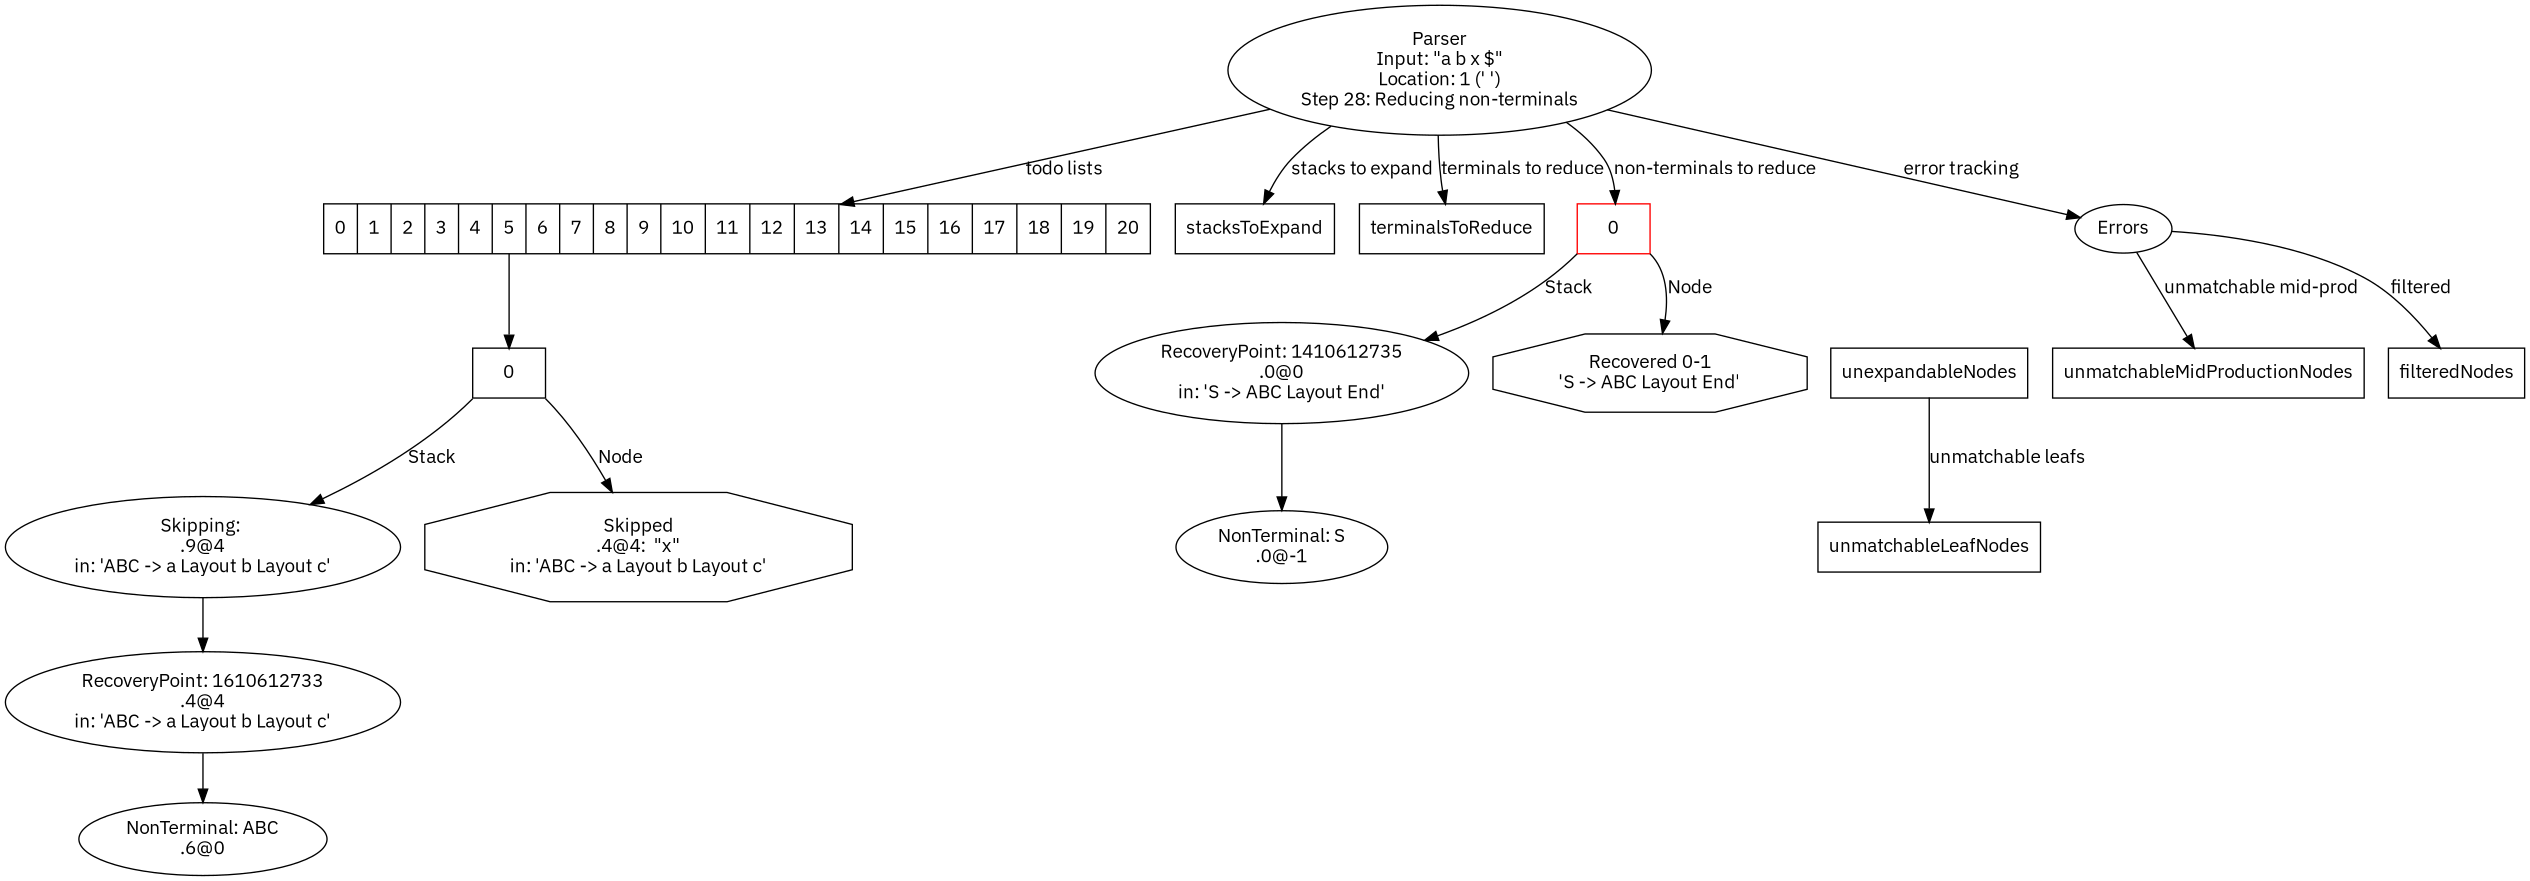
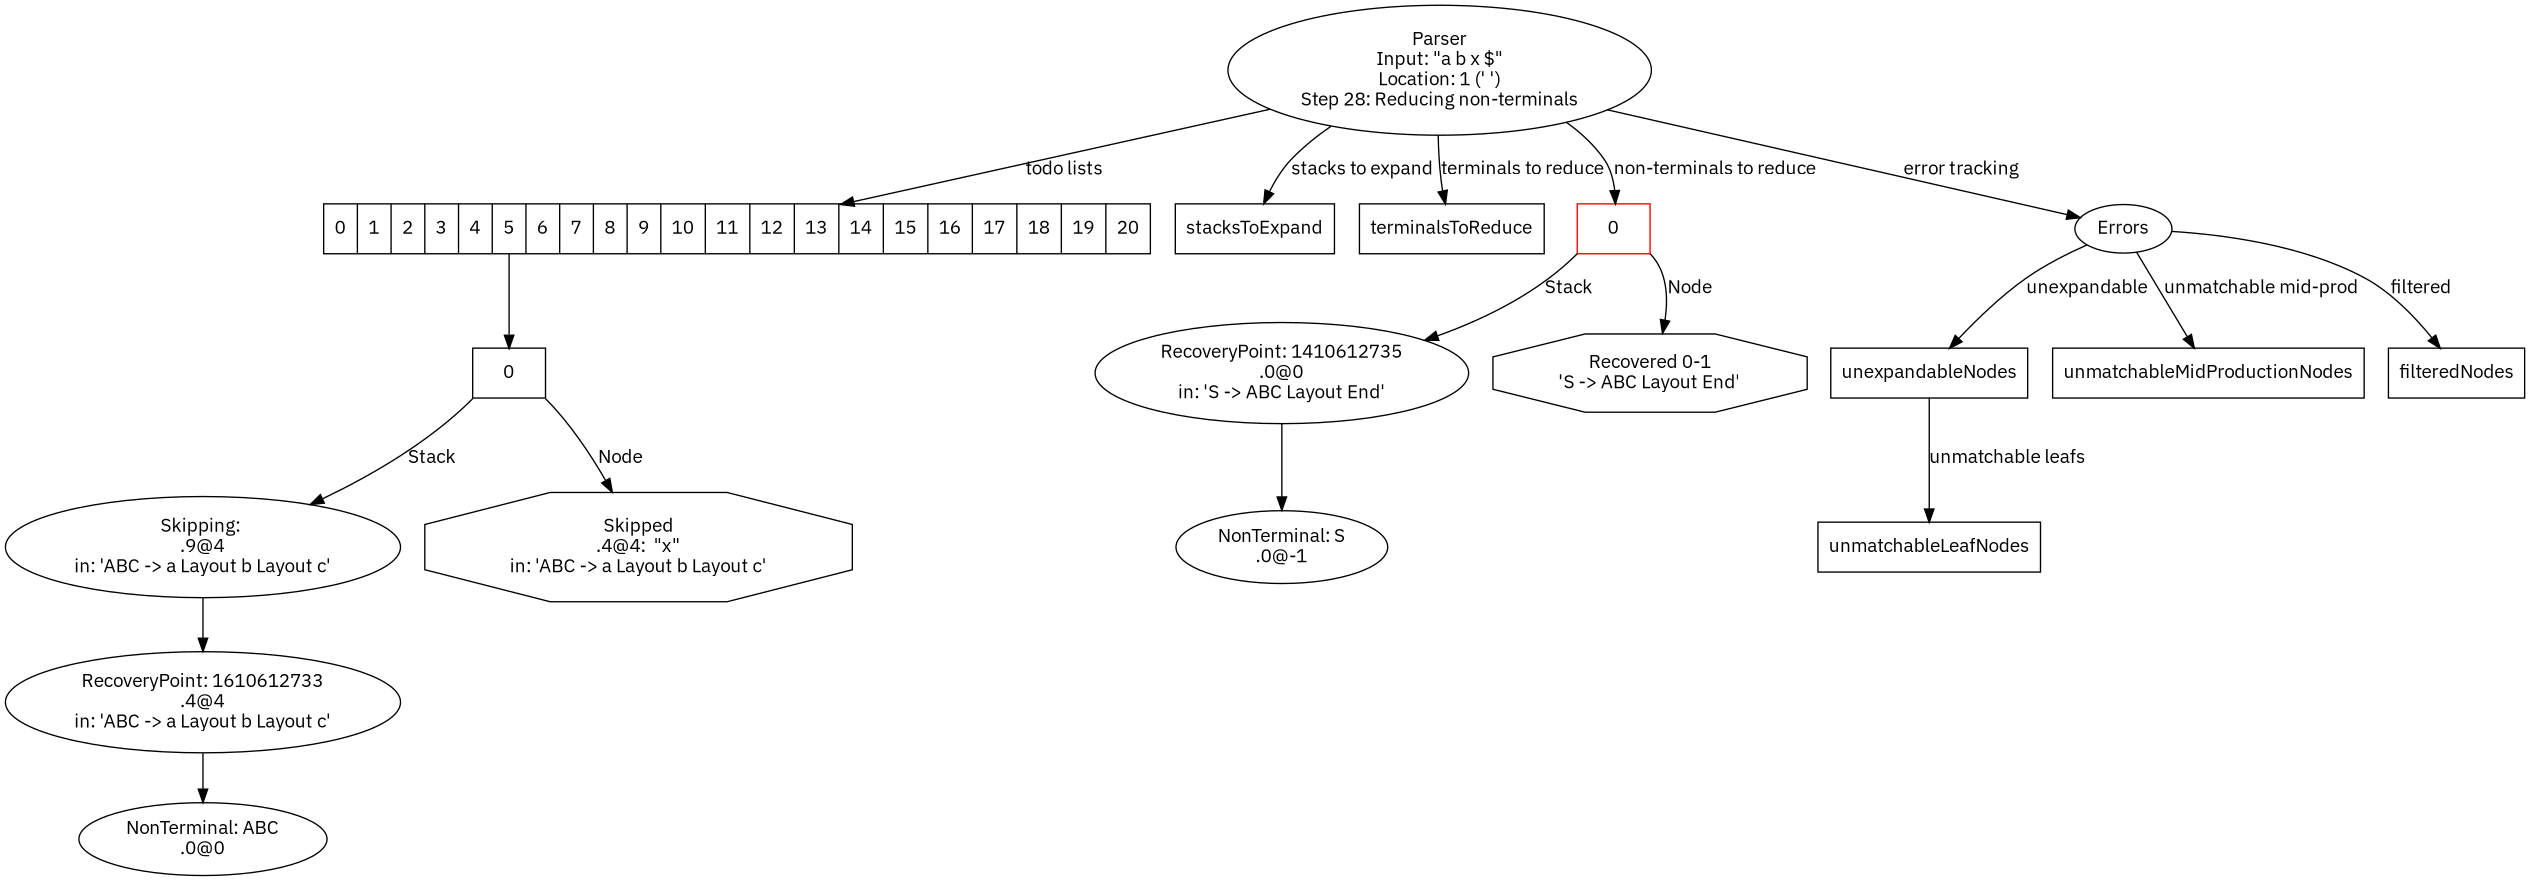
  digraph {
    fontname="IBM Plex Sans"
    node [fontname="IBM Plex Sans" shape=record]
    edge [fontname="IBM Plex Sans"]
    n1 [label="Parser\nInput: \"a b x $\"\nLocation: 1 (' ')\nStep 28: Reducing non-terminals" shape=""]
    n2 [label="<0> 0 | <1> 1 | <2> 2 | <3> 3 | <4> 4 | <5> 5 | <6> 6 | <7> 7 | <8> 8 | <9> 9 | <10> 10 | <11> 11 | <12> 12 | <13> 13 | <14> 14 | <15> 15 | <16> 16 | <17> 17 | <18> 18 | <19> 19 | <20> 20"]
    stacksToExpand
    terminalsToReduce
    n5 [color=red label="<0> 0"]
    n6 [label=Errors shape=""]
    n7 [label="<0> 0"]
    n8 [label="RecoveryPoint: 1410612735\n.0@0\nin: 'S -> ABC Layout End'" shape=""]
    n9 [label="Recovered 0-1\n'S -> ABC Layout End'" shape=octagon]
    unexpandableNodes
    unmatchableMidProductionNodes
    filteredNodes
    n13 [label="Skipping: \n.9@4\nin: 'ABC -> a Layout b Layout c'" shape=""]
    n14 [label="Skipped\n.4@4:  \"x\"\nin: 'ABC -> a Layout b Layout c'" shape=octagon]
    n15 [label="RecoveryPoint: 1610612733\n.4@4\nin: 'ABC -> a Layout b Layout c'" shape=""]
-   n16 [label="NonTerminal: ABC\n.6@0" shape=""]
+   n16 [label="NonTerminal: ABC\n.0@0" shape=""]
    n17 [label="NonTerminal: S\n.0@-1" shape=""]
    unmatchableLeafNodes
    n1 -> n2 [label="todo lists"]
    n1 -> stacksToExpand [label="stacks to expand"]
    n1 -> terminalsToReduce [label="terminals to reduce"]
    n1 -> n5 [label="non-terminals to reduce"]
    n1 -> n6 [label="error tracking"]
    n2 -> n7 [tailport=5]
    n5 -> n8 [label=Stack tailport="0:sw"]
    n5 -> n9 [label="Node" tailport="0:se"]
+   n6 -> unexpandableNodes [label=unexpandable]
    n6 -> unmatchableMidProductionNodes [label="unmatchable mid-prod"]
    n6 -> filteredNodes [label=filtered]
    n7 -> n13 [label=Stack tailport="0:sw"]
    n7 -> n14 [label="Node" tailport="0:se"]
    n8 -> n17
    unexpandableNodes -> unmatchableLeafNodes [label="unmatchable leafs"]
    n13 -> n15
    n15 -> n16
  }
